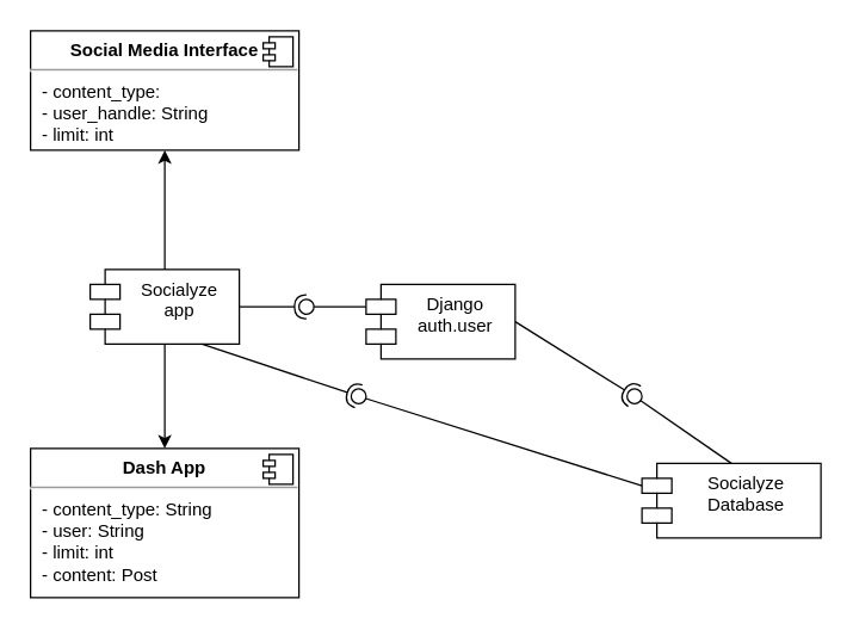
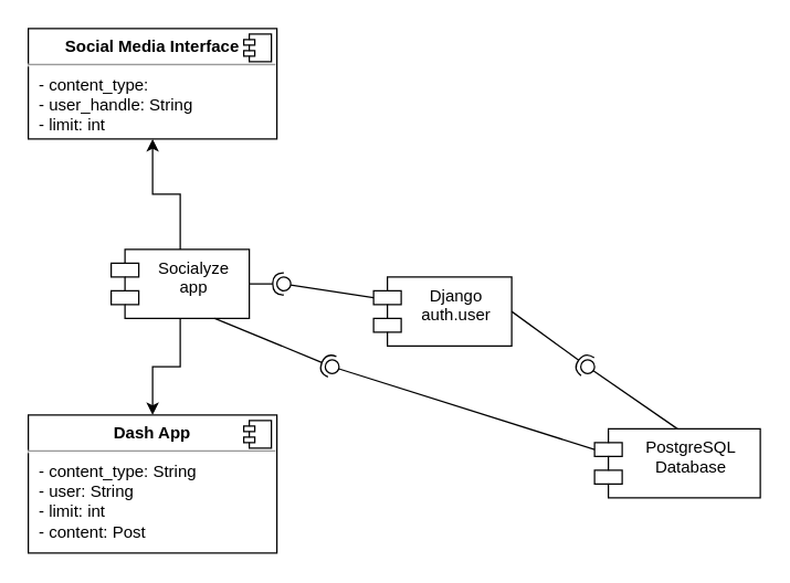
  <mxCell id="0" />
  <mxCell id="1" parent="0" />
- <mxCell id="2" value="Django&#10;auth.user" style="shape=module;align=left;spacingLeft=20;align=center;verticalAlign=top;" parent="1" vertex="1"><mxGeometry x="245" y="190" width="100" height="50" as="geometry" /></mxCell>
+ <mxCell id="2" value="Django&#10;auth.user" style="shape=module;align=left;spacingLeft=20;align=center;verticalAlign=top;" parent="1" vertex="1"><mxGeometry x="270" y="200" width="100" height="50" as="geometry" /></mxCell>
  <mxCell id="3" style="edgeStyle=orthogonalEdgeStyle;rounded=0;orthogonalLoop=1;jettySize=auto;html=1;exitX=0.5;exitY=0;exitDx=0;exitDy=0;entryX=0.5;entryY=1;entryDx=0;entryDy=0;" parent="1" source="5" target="8" edge="1"><mxGeometry relative="1" as="geometry" /></mxCell>
  <mxCell id="4" style="edgeStyle=orthogonalEdgeStyle;rounded=0;orthogonalLoop=1;jettySize=auto;html=1;exitX=0.5;exitY=1;exitDx=0;exitDy=0;entryX=0.5;entryY=0;entryDx=0;entryDy=0;" parent="1" source="5" target="6" edge="1"><mxGeometry relative="1" as="geometry" /></mxCell>
- <mxCell id="5" value="Socialyze&#10;app" style="shape=module;align=left;spacingLeft=20;align=center;verticalAlign=top;" parent="1" vertex="1"><mxGeometry x="60" y="180" width="100" height="50" as="geometry" /></mxCell>
+ <mxCell id="5" value="Socialyze&#10;app" style="shape=module;align=left;spacingLeft=20;align=center;verticalAlign=top;" parent="1" vertex="1"><mxGeometry x="80" y="180" width="100" height="50" as="geometry" /></mxCell>
  <mxCell id="6" value="&lt;p style=&quot;margin: 0px ; margin-top: 6px ; text-align: center&quot;&gt;&lt;b&gt;Dash App&lt;/b&gt;&lt;/p&gt;&lt;hr&gt;&lt;p style=&quot;margin: 0px ; margin-left: 8px&quot;&gt;- content_type: String&lt;/p&gt;&lt;p style=&quot;margin: 0px ; margin-left: 8px&quot;&gt;- user: String&lt;/p&gt;&lt;p style=&quot;margin: 0px ; margin-left: 8px&quot;&gt;- limit: int&lt;/p&gt;&lt;p style=&quot;margin: 0px ; margin-left: 8px&quot;&gt;- content: Post&lt;/p&gt;" style="align=left;overflow=fill;html=1;dropTarget=0;" parent="1" vertex="1"><mxGeometry x="20" y="300" width="180" height="100" as="geometry" /></mxCell>
  <mxCell id="7" value="" style="shape=component;jettyWidth=8;jettyHeight=4;" parent="6" vertex="1"><mxGeometry x="1" width="20" height="20" relative="1" as="geometry"><mxPoint x="-24" y="4" as="offset" /></mxGeometry></mxCell>
  <mxCell id="8" value="&lt;p style=&quot;margin: 0px ; margin-top: 6px ; text-align: center&quot;&gt;&lt;b&gt;Social Media Interface&lt;/b&gt;&lt;/p&gt;&lt;hr&gt;&lt;p style=&quot;margin: 0px ; margin-left: 8px&quot;&gt;- content_type:&amp;nbsp;&lt;/p&gt;&lt;p style=&quot;margin: 0px ; margin-left: 8px&quot;&gt;- user_handle: String&lt;br&gt;- limit: int&lt;/p&gt;" style="align=left;overflow=fill;html=1;dropTarget=0;" parent="1" vertex="1"><mxGeometry x="20" y="20" width="180" height="80" as="geometry" /></mxCell>
  <mxCell id="9" value="" style="shape=component;jettyWidth=8;jettyHeight=4;" parent="8" vertex="1"><mxGeometry x="1" width="20" height="20" relative="1" as="geometry"><mxPoint x="-24" y="4" as="offset" /></mxGeometry></mxCell>
  <mxCell id="10" value="" style="rounded=0;orthogonalLoop=1;jettySize=auto;html=1;endArrow=none;endFill=0;exitX=0;exitY=0;exitDx=0;exitDy=15;exitPerimeter=0;" parent="1" source="2" target="12" edge="1"><mxGeometry relative="1" as="geometry"><mxPoint x="390" y="227.5" as="sourcePoint" /></mxGeometry></mxCell>
  <mxCell id="11" value="" style="rounded=0;orthogonalLoop=1;jettySize=auto;html=1;endArrow=halfCircle;endFill=0;entryX=0.5;entryY=0.5;entryDx=0;entryDy=0;endSize=6;strokeWidth=1;exitX=1;exitY=0.5;exitDx=0;exitDy=0;" parent="1" source="5" target="12" edge="1"><mxGeometry relative="1" as="geometry"><mxPoint x="160" y="227.5" as="sourcePoint" /></mxGeometry></mxCell>
  <mxCell id="12" value="" style="ellipse;whiteSpace=wrap;html=1;fontFamily=Helvetica;fontSize=12;fontColor=#000000;align=center;strokeColor=#000000;fillColor=#ffffff;points=[];aspect=fixed;resizable=0;" parent="1" vertex="1"><mxGeometry x="200" y="200" width="10" height="10" as="geometry" /></mxCell>
- <mxCell id="13" value="Socialyze&#10;Database" style="shape=module;align=left;spacingLeft=20;align=center;verticalAlign=top;" vertex="1" parent="1"><mxGeometry x="430" y="310" width="120" height="50" as="geometry" /></mxCell>
+ <mxCell id="13" value="PostgreSQL&#10;Database" style="shape=module;align=left;spacingLeft=20;align=center;verticalAlign=top;" vertex="1" parent="1"><mxGeometry x="430" y="310" width="120" height="50" as="geometry" /></mxCell>
  <mxCell id="14" value="" style="rounded=0;orthogonalLoop=1;jettySize=auto;html=1;endArrow=none;endFill=0;exitX=0.5;exitY=0;exitDx=0;exitDy=0;" edge="1" target="16" parent="1" source="13"><mxGeometry relative="1" as="geometry"><mxPoint x="290" y="260" as="sourcePoint" /></mxGeometry></mxCell>
  <mxCell id="15" value="" style="rounded=0;orthogonalLoop=1;jettySize=auto;html=1;endArrow=halfCircle;endFill=0;entryX=0.5;entryY=0.5;entryDx=0;entryDy=0;endSize=6;strokeWidth=1;exitX=1;exitY=0.5;exitDx=0;exitDy=0;" edge="1" target="16" parent="1" source="2"><mxGeometry relative="1" as="geometry"><mxPoint x="420" y="200" as="sourcePoint" /></mxGeometry></mxCell>
  <mxCell id="16" value="" style="ellipse;whiteSpace=wrap;html=1;fontFamily=Helvetica;fontSize=12;fontColor=#000000;align=center;strokeColor=#000000;fillColor=#ffffff;points=[];aspect=fixed;resizable=0;" vertex="1" parent="1"><mxGeometry x="420" y="260" width="10" height="10" as="geometry" /></mxCell>
  <mxCell id="17" value="" style="rounded=0;orthogonalLoop=1;jettySize=auto;html=1;endArrow=none;endFill=0;exitX=0;exitY=0;exitDx=0;exitDy=15;exitPerimeter=0;" edge="1" target="19" parent="1" source="13"><mxGeometry relative="1" as="geometry"><mxPoint x="240" y="315" as="sourcePoint" /></mxGeometry></mxCell>
  <mxCell id="18" value="" style="rounded=0;orthogonalLoop=1;jettySize=auto;html=1;endArrow=halfCircle;endFill=0;entryX=0.5;entryY=0.5;entryDx=0;entryDy=0;endSize=6;strokeWidth=1;exitX=0.75;exitY=1;exitDx=0;exitDy=0;" edge="1" target="19" parent="1" source="5"><mxGeometry relative="1" as="geometry"><mxPoint x="220" y="260" as="sourcePoint" /></mxGeometry></mxCell>
  <mxCell id="19" value="" style="ellipse;whiteSpace=wrap;html=1;fontFamily=Helvetica;fontSize=12;fontColor=#000000;align=center;strokeColor=#000000;fillColor=#ffffff;points=[];aspect=fixed;resizable=0;" vertex="1" parent="1"><mxGeometry x="235" y="260" width="10" height="10" as="geometry" /></mxCell>
